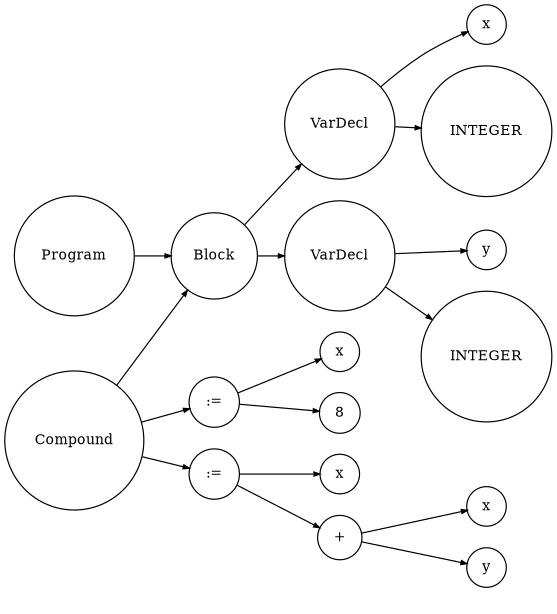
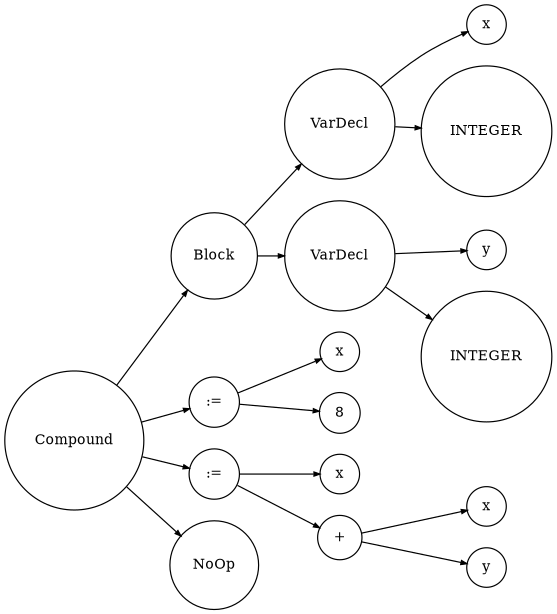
  digraph {
    fontname="DejaVu Serif"
    rankdir=LR
    ranksep=.3
    node [fontname="DejaVu Serif" fontsize=12 shape=circle]
    edge [arrowsize=.5 fontname="DejaVu Serif"]
-   n1 [height=.1 label=Program]
    n2 [height=.1 label=Block]
    n3 [height=.1 label=VarDecl]
    n4 [height=.1 label=VarDecl]
    n5 [height=.1 label=x]
    n6 [height=.1 label=INTEGER]
    n7 [height=.1 label=y]
    n8 [height=.1 label=INTEGER]
    n9 [height=.1 label=Compound]
    n10 [height=.1 label=":="]
    n11 [height=.1 label=":="]
+   n12 [height=.1 label=NoOp]
    n13 [height=.1 label=x]
    n14 [height=.1 label=8]
    n15 [height=.1 label=x]
    n16 [height=.1 label="+"]
    n17 [height=.1 label=x]
    n18 [height=.1 label=y]
-   n1 -> n2
    n2 -> n3
    n2 -> n4
    n3 -> n5
    n3 -> n6
    n4 -> n7
    n4 -> n8
    n9 -> n2
    n9 -> n10
    n9 -> n11
+   n9 -> n12
    n10 -> n13
    n10 -> n14
    n11 -> n15
    n11 -> n16
    n16 -> n17
    n16 -> n18
  }
